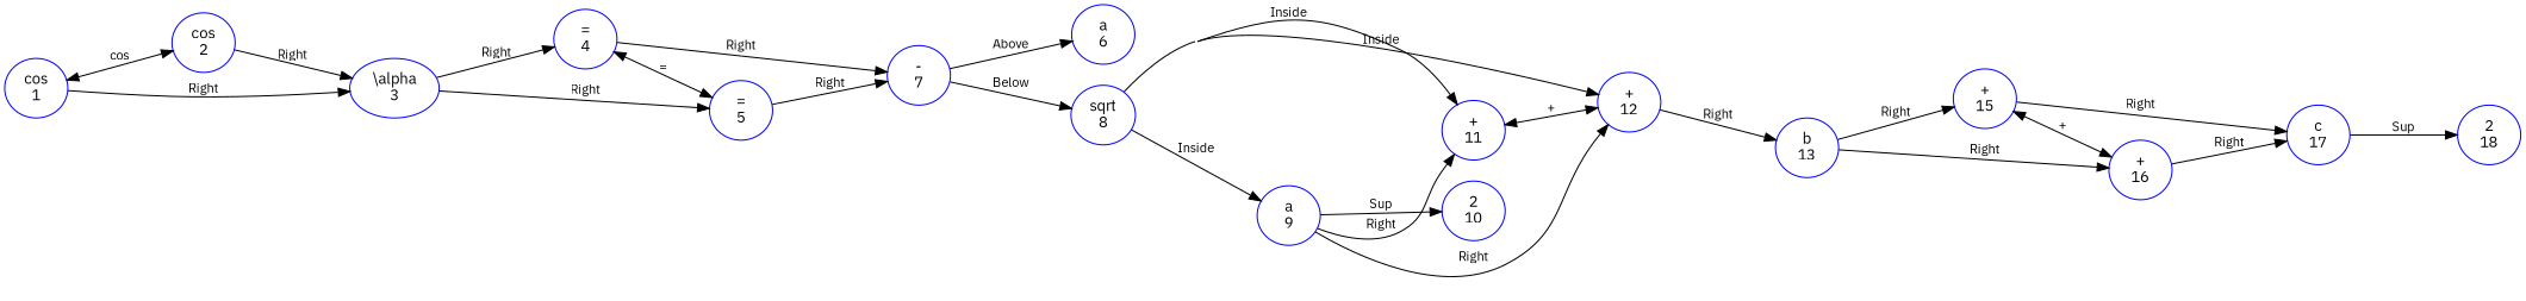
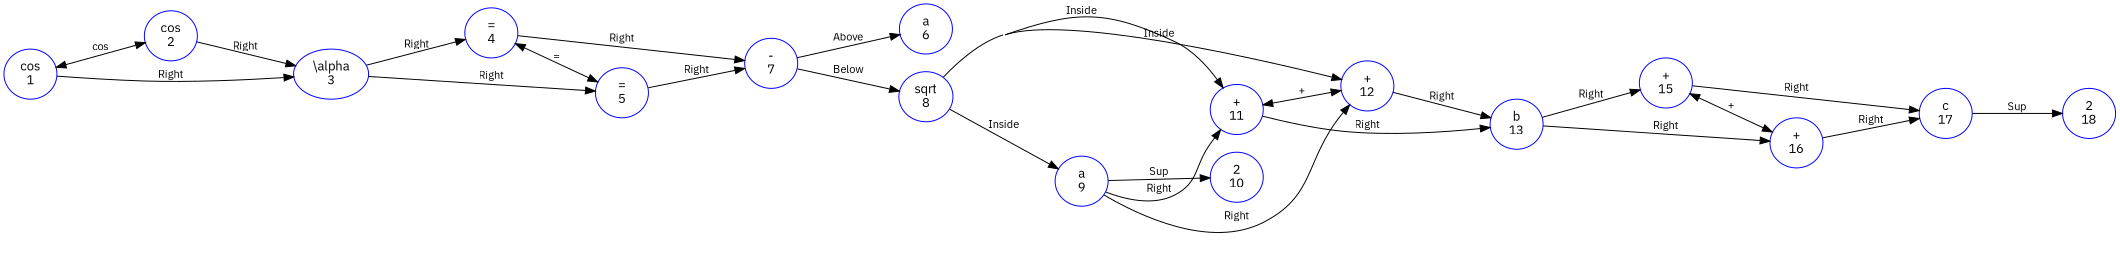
  digraph {
    concentrate=true
    fontname="IBM Plex Sans"
    ordering=out
    rankdir=LR
    ranksep=1.0
    node [color=blue fontname="IBM Plex Sans" fontsize=13]
    edge [fontname="IBM Plex Sans" fontsize=11 weight=1]
    n1 [label="\cos\n1"]
    n2 [label="\cos\n2"]
    n3 [label="\\alpha\n3"]
    n4 [label="=\n4"]
    n5 [label="=\n5"]
    n6 [label="2\n10"]
    n7 [label="+\n11"]
    n8 [label="+\n12"]
    n9 [label="b\n13"]
    n10 [label="+\n15"]
    n11 [label="+\n16"]
    n12 [label="c\n17"]
    n13 [label="2\n18"]
    n14 [label="-\n7"]
    n15 [label="a\n6"]
    n16 [label="\sqrt\n8"]
    n17 [label="a\n9"]
    n1 -> n2 [dir=both label="\cos"]
    n1 -> n3 [label=Right]
    n2 -> n3 [label=Right]
    n3 -> n4 [label=Right]
    n3 -> n5 [label=Right]
    n4 -> n5 [dir=both label="="]
    n4 -> n14 [label=Right]
    n5 -> n14 [label=Right]
    n7 -> n8 [dir=both label="+"]
+   n7 -> n9 [label=Right]
    n8 -> n9 [label=Right]
    n9 -> n10 [label=Right]
    n9 -> n11 [label=Right]
    n10 -> n11 [dir=both label="+"]
    n10 -> n12 [label=Right]
    n11 -> n12 [label=Right]
    n12 -> n13 [label=Sup]
    n14 -> n15 [label=Above]
    n14 -> n16 [label=Below]
    n16 -> n7 [label=Inside]
    n16 -> n8 [label=Inside]
    n16 -> n17 [label=Inside]
    n17 -> n6 [label=Sup]
    n17 -> n7 [label=Right]
    n17 -> n8 [label=Right]
  }
